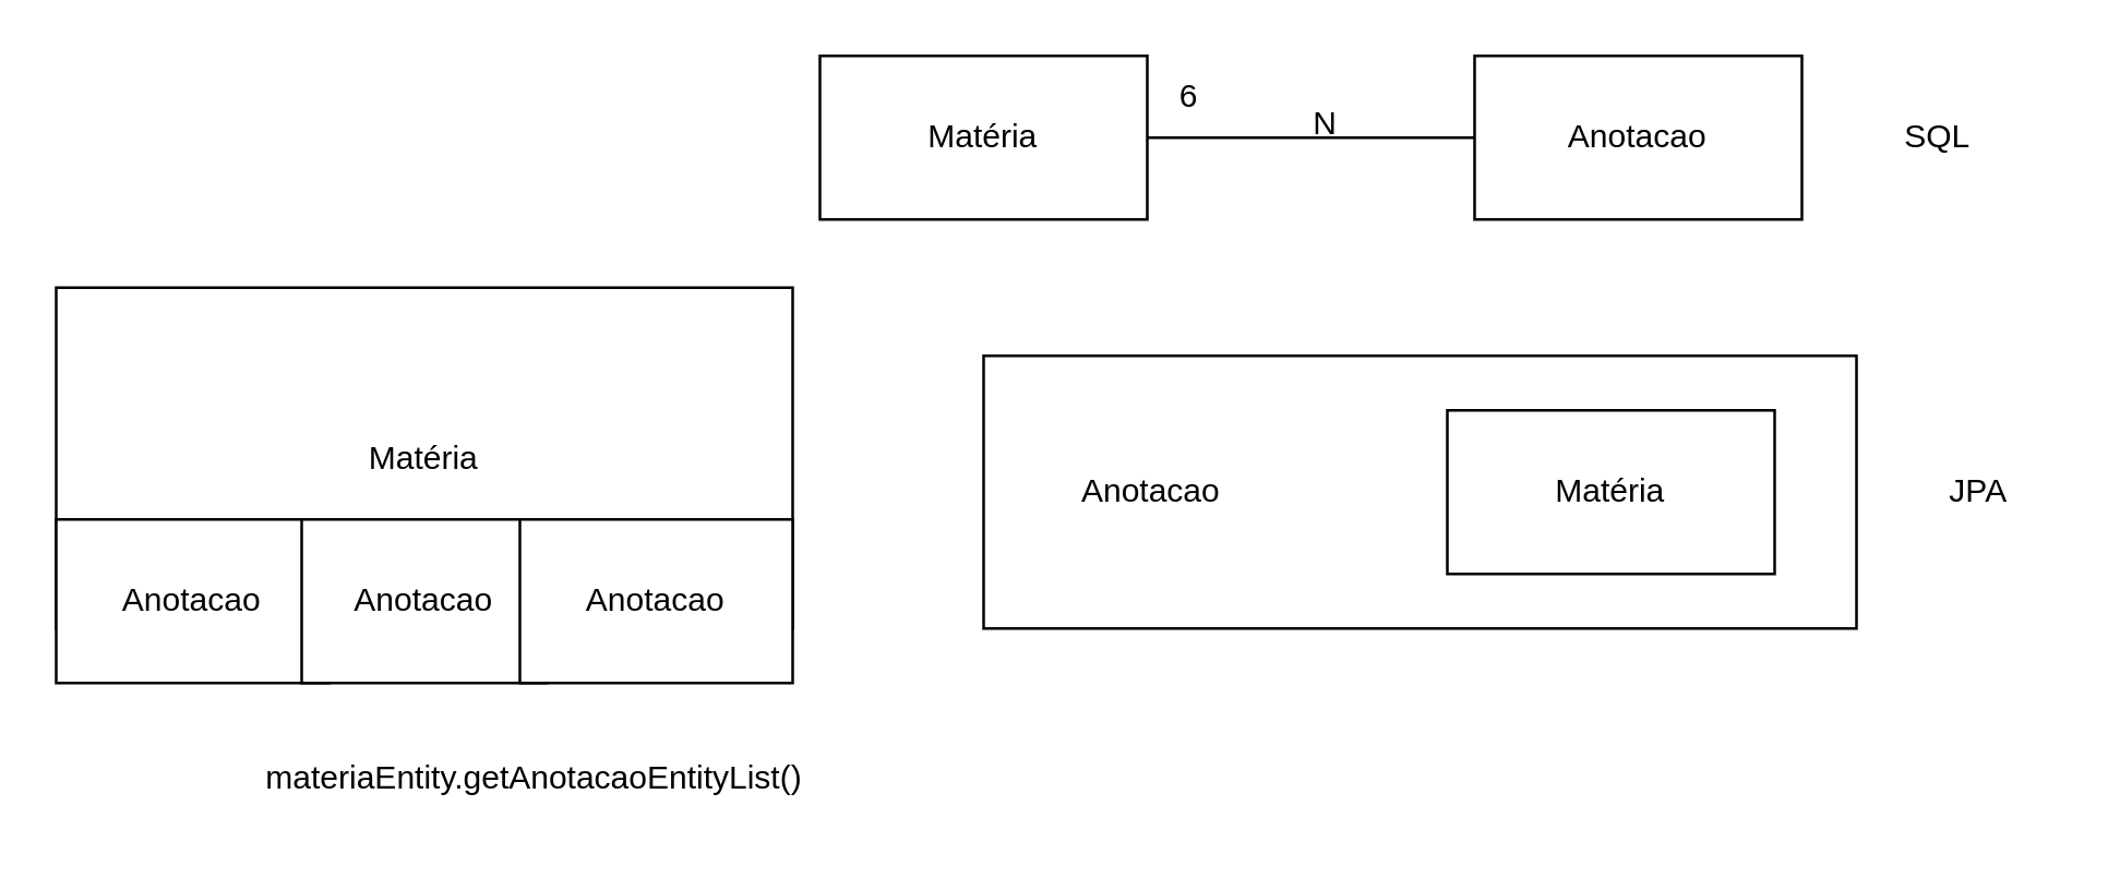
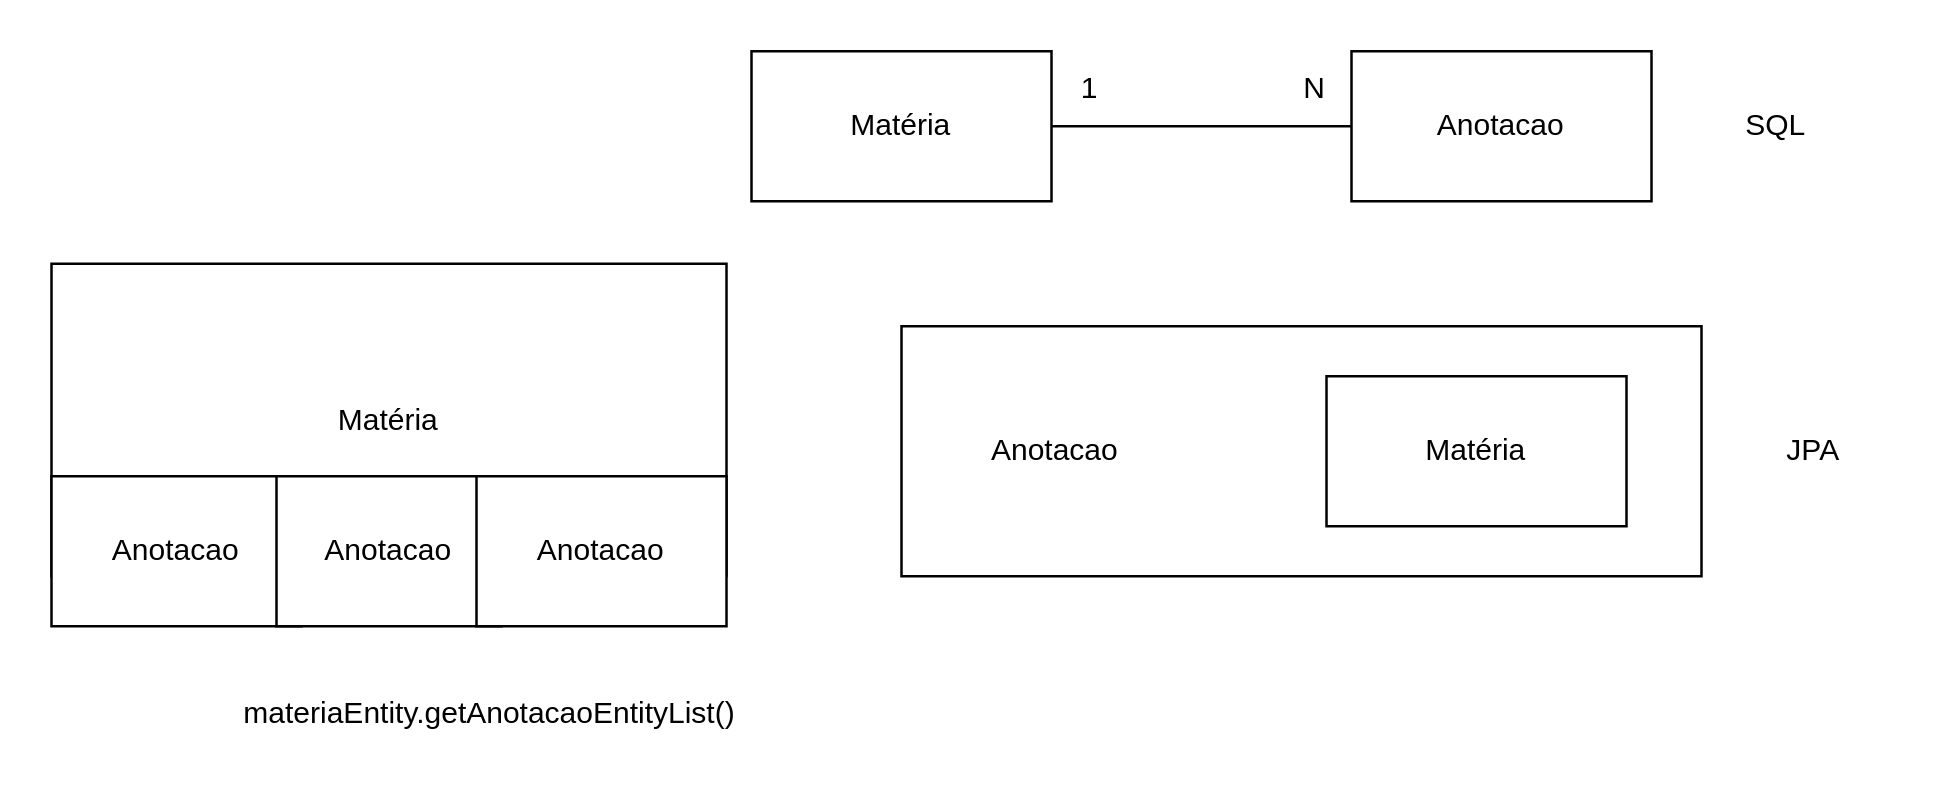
  <mxCell id="0" />
  <mxCell id="1" parent="0" />
  <mxCell id="2" value="Anotacao" style="rounded=0;whiteSpace=wrap;html=1;" parent="1" vertex="1"><mxGeometry x="540" y="20" width="120" height="60" as="geometry" /></mxCell>
  <mxCell id="3" value="Matéria" style="rounded=0;whiteSpace=wrap;html=1;" parent="1" vertex="1"><mxGeometry x="300" y="20" width="120" height="60" as="geometry" /></mxCell>
  <mxCell id="4" value="" style="endArrow=none;html=1;rounded=0;exitX=1;exitY=0.5;exitDx=0;exitDy=0;" parent="1" source="3" target="2" edge="1"><mxGeometry width="50" height="50" relative="1" as="geometry"><mxPoint x="530" y="100" as="sourcePoint" /><mxPoint x="540" y="50" as="targetPoint" /></mxGeometry></mxCell>
- <mxCell id="5" value="N" style="text;html=1;align=center;verticalAlign=middle;resizable=0;points=[];autosize=1;strokeColor=none;fillColor=none;" parent="1" vertex="1"><mxGeometry x="470" y="30" width="30" height="30" as="geometry" /></mxCell>
- <mxCell id="6" value="6" style="text;html=1;align=center;verticalAlign=middle;resizable=0;points=[];autosize=1;strokeColor=none;fillColor=none;" parent="1" vertex="1"><mxGeometry x="420" y="20" width="30" height="30" as="geometry" /></mxCell>
+ <mxCell id="5" value="N" style="text;html=1;align=center;verticalAlign=middle;resizable=0;points=[];autosize=1;strokeColor=none;fillColor=none;" parent="1" vertex="1"><mxGeometry x="510" y="20" width="30" height="30" as="geometry" /></mxCell>
+ <mxCell id="6" value="1" style="text;html=1;align=center;verticalAlign=middle;resizable=0;points=[];autosize=1;strokeColor=none;fillColor=none;" parent="1" vertex="1"><mxGeometry x="420" y="20" width="30" height="30" as="geometry" /></mxCell>
  <mxCell id="7" value="Anotacao&amp;nbsp; &amp;nbsp; &amp;nbsp; &amp;nbsp; &amp;nbsp; &amp;nbsp; &amp;nbsp; &amp;nbsp; &amp;nbsp; &amp;nbsp; &amp;nbsp; &amp;nbsp; &amp;nbsp; &amp;nbsp; &amp;nbsp; &amp;nbsp; &amp;nbsp; &amp;nbsp; &amp;nbsp; &amp;nbsp; &amp;nbsp; &amp;nbsp; &amp;nbsp; &amp;nbsp; &amp;nbsp; &amp;nbsp; &amp;nbsp; &amp;nbsp; &amp;nbsp; &amp;nbsp;" style="rounded=0;whiteSpace=wrap;html=1;" parent="1" vertex="1"><mxGeometry x="360" y="130" width="320" height="100" as="geometry" /></mxCell>
  <mxCell id="8" value="Matéria" style="rounded=0;whiteSpace=wrap;html=1;" parent="1" vertex="1"><mxGeometry x="20" y="105" width="270" height="125" as="geometry" /></mxCell>
  <mxCell id="9" value="SQL" style="text;html=1;strokeColor=none;fillColor=none;align=center;verticalAlign=middle;whiteSpace=wrap;rounded=0;" vertex="1" parent="1"><mxGeometry x="680" y="35" width="60" height="30" as="geometry" /></mxCell>
  <mxCell id="10" value="JPA" style="text;html=1;strokeColor=none;fillColor=none;align=center;verticalAlign=middle;whiteSpace=wrap;rounded=0;" vertex="1" parent="1"><mxGeometry x="695" y="165" width="60" height="30" as="geometry" /></mxCell>
  <mxCell id="11" value="Anotacao" style="rounded=0;whiteSpace=wrap;html=1;" vertex="1" parent="1"><mxGeometry x="20" y="190" width="100" height="60" as="geometry" /></mxCell>
  <mxCell id="12" value="Anotacao" style="rounded=0;whiteSpace=wrap;html=1;" vertex="1" parent="1"><mxGeometry x="110" y="190" width="90" height="60" as="geometry" /></mxCell>
  <mxCell id="13" value="Anotacao" style="rounded=0;whiteSpace=wrap;html=1;" vertex="1" parent="1"><mxGeometry x="190" y="190" width="100" height="60" as="geometry" /></mxCell>
  <mxCell id="14" value="Matéria" style="rounded=0;whiteSpace=wrap;html=1;" vertex="1" parent="1"><mxGeometry x="530" y="150" width="120" height="60" as="geometry" /></mxCell>
  <mxCell id="15" value="materiaEntity.getAnotacaoEntityList()" style="text;html=1;align=center;verticalAlign=middle;resizable=0;points=[];autosize=1;strokeColor=none;fillColor=none;" vertex="1" parent="1"><mxGeometry x="85" y="270" width="220" height="30" as="geometry" /></mxCell>
